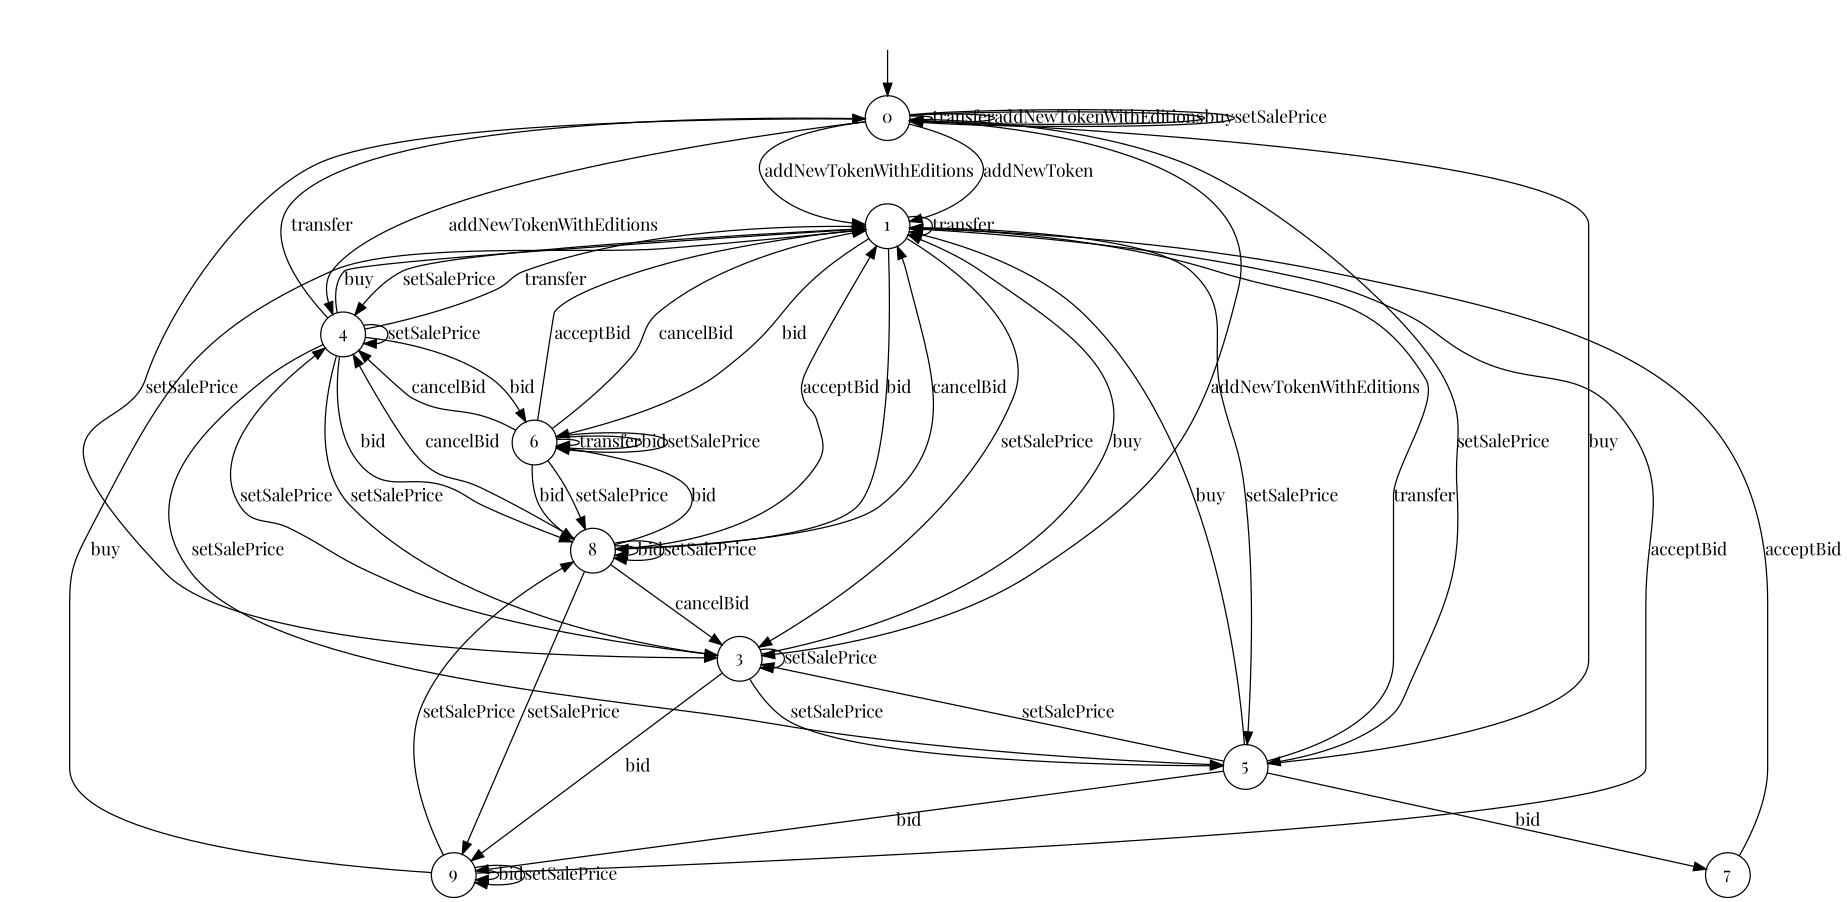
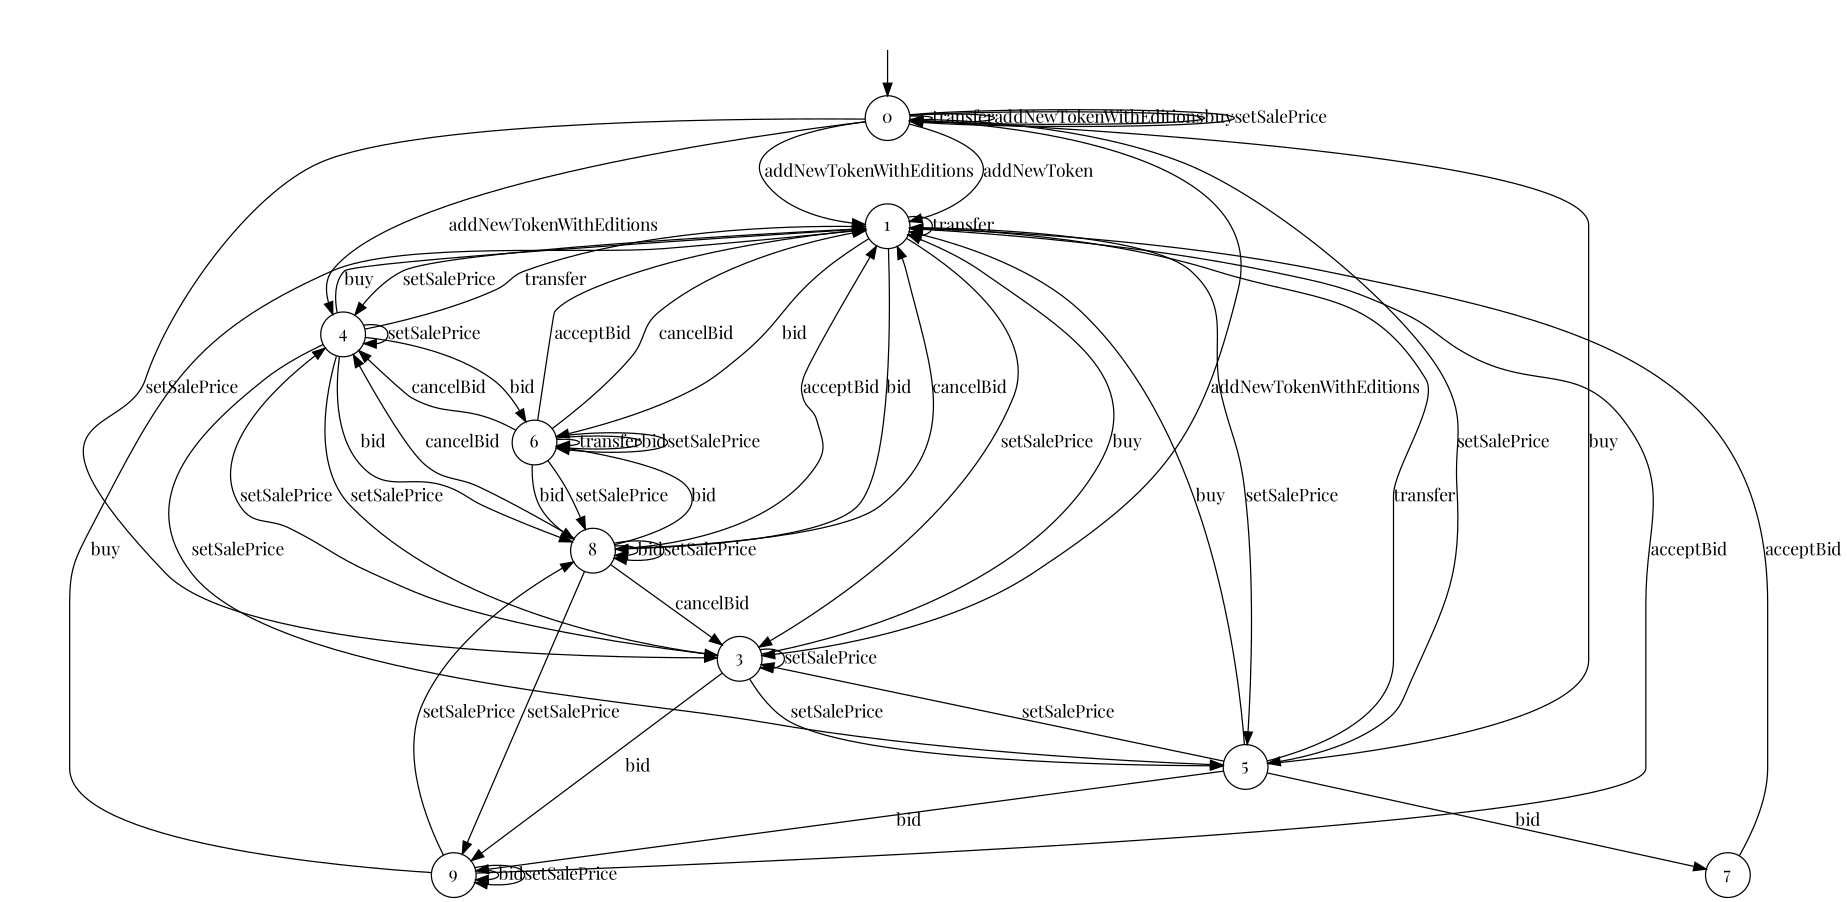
  digraph {
    fontname="Playfair Display"
    rankdir=TB
    node [fontname="Playfair Display" shape=circle]
    edge [fontname="Playfair Display"]
    "" [shape=plaintext]
    n2 [label=0]
    n3 [label=1]
    n4 [label=4]
    n5 [label=3]
    n6 [label=5]
    n7 [label=8]
    n8 [label=6]
    n9 [label=9]
    n10 [label=7]
    "" -> n2
    n2 -> n2 [label=transfer]
    n2 -> n2 [label=addNewTokenWithEditions]
    n2 -> n2 [label=buy]
    n2 -> n2 [label=setSalePrice]
    n2 -> n3 [label=addNewToken]
    n2 -> n3 [label=addNewTokenWithEditions]
    n2 -> n4 [label=addNewTokenWithEditions]
    n2 -> n5 [label=addNewTokenWithEditions]
    n2 -> n5 [label=setSalePrice]
    n2 -> n6 [label=setSalePrice]
    n3 -> n3 [label=transfer]
    n3 -> n4 [label=setSalePrice]
    n3 -> n5 [label=setSalePrice]
    n3 -> n6 [label=setSalePrice]
    n3 -> n7 [label=bid]
    n3 -> n8 [label=bid]
-   n4 -> n2 [label=transfer]
    n4 -> n3 [label=transfer]
    n4 -> n3 [label=buy]
    n4 -> n4 [label=setSalePrice]
    n4 -> n5 [label=setSalePrice]
    n4 -> n6 [label=setSalePrice]
    n4 -> n7 [label=bid]
    n4 -> n8 [label=bid]
    n5 -> n3 [label=buy]
    n5 -> n4 [label=setSalePrice]
    n5 -> n5 [label=setSalePrice]
    n5 -> n6 [label=setSalePrice]
    n5 -> n9 [label=bid]
    n6 -> n2 [label=buy]
    n6 -> n3 [label=transfer]
    n6 -> n3 [label=buy]
    n6 -> n5 [label=setSalePrice]
    n6 -> n9 [label=bid]
    n6 -> n10 [label=bid]
    n7 -> n3 [label=acceptBid]
    n7 -> n3 [label=cancelBid]
    n7 -> n4 [label=cancelBid]
    n7 -> n5 [label=cancelBid]
    n7 -> n7 [label=bid]
    n7 -> n7 [label=setSalePrice]
    n7 -> n8 [label=bid]
    n7 -> n9 [label=setSalePrice]
    n8 -> n3 [label=acceptBid]
    n8 -> n3 [label=cancelBid]
    n8 -> n4 [label=cancelBid]
    n8 -> n7 [label=bid]
    n8 -> n7 [label=setSalePrice]
    n8 -> n8 [label=transfer]
    n8 -> n8 [label=bid]
    n8 -> n8 [label=setSalePrice]
    n9 -> n3 [label=acceptBid]
    n9 -> n3 [label=buy]
    n9 -> n7 [label=setSalePrice]
    n9 -> n9 [label=bid]
    n9 -> n9 [label=setSalePrice]
    n10 -> n3 [label=acceptBid]
  }
